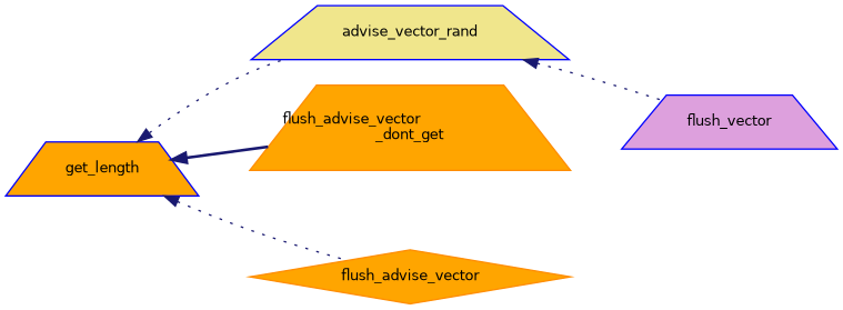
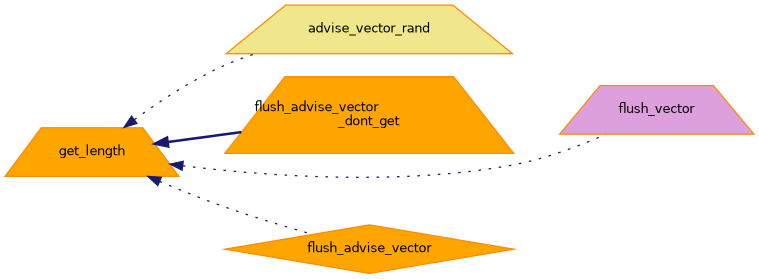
  digraph {
    rankdir=LR
    node [color=darkorange fillcolor=orange fontname=Helvetica fontsize=10 shape=trapezium style=filled]
    edge [color=midnightblue dir=back fontname=Helvetica fontsize=10 labelfontname=Helvetica labelfontsize=10 style=dotted]
-   n1 [color=blue fontcolor=black height=0.2 label=get_length width=0.4]
-   n2 [color=blue fillcolor=khaki height=0.2 label=advise_vector_rand width=0.4]
+   n1 [fontcolor=black height=0.2 label=get_length width=0.4]
+   n2 [fillcolor=khaki height=0.2 label=advise_vector_rand width=0.4]
    n3 [height=0.2 label="flush_advise_vector\l_dont_get" width=0.4]
-   n4 [color=blue fillcolor=plum height=0.2 label=flush_vector width=0.4]
+   n4 [fillcolor=plum height=0.2 label=flush_vector width=0.4]
    n5 [height=0.2 label=flush_advise_vector shape=diamond width=0.4]
    n1 -> n2
    n1 -> n3 [style=bold]
-   n2 -> n4
+   n1 -> n4
    n1 -> n5
  }
